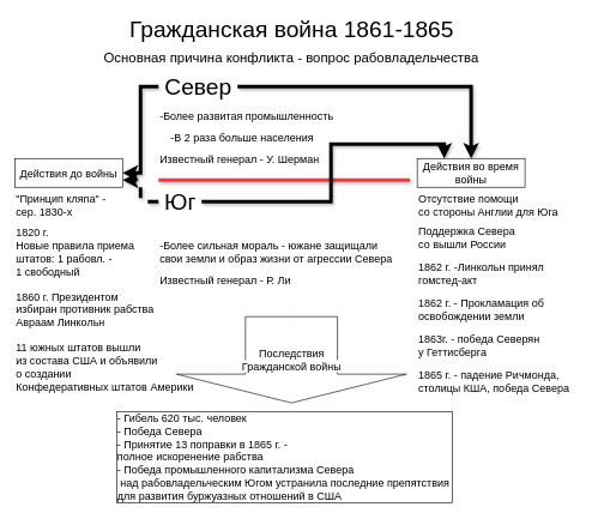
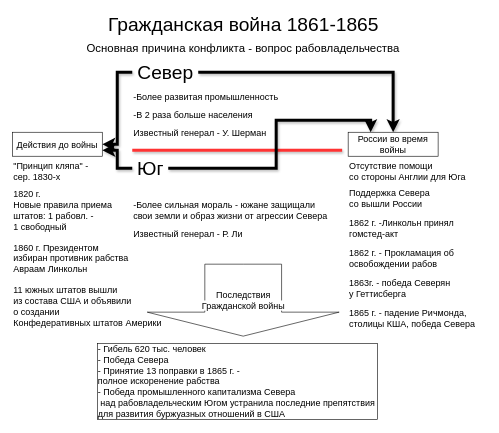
  <mxCell id="0" />
  <mxCell id="1" parent="0" />
  <mxCell id="2" value="" style="endArrow=none;html=1;rounded=0;shadow=1;sketch=0;jumpSize=7;comic=0;snapToPoint=0;fixDash=0;backgroundOutline=0;ignoreEdge=0;orthogonalLoop=0;orthogonal=0;strokeWidth=5;fillColor=#f8cecc;strokeColor=#FF3333;" edge="1" parent="1"><mxGeometry width="50" height="50" relative="1" as="geometry"><mxPoint x="220" y="250" as="sourcePoint" /><mxPoint x="570" y="250" as="targetPoint" /></mxGeometry></mxCell>
  <mxCell id="3" style="edgeStyle=orthogonalEdgeStyle;rounded=0;comic=0;sketch=0;jumpSize=7;orthogonalLoop=1;jettySize=auto;html=1;entryX=1;entryY=0.5;entryDx=0;entryDy=0;shadow=1;fontSize=15;strokeWidth=5;" edge="1" parent="1" source="5" target="11"><mxGeometry relative="1" as="geometry" /></mxCell>
  <mxCell id="4" style="edgeStyle=orthogonalEdgeStyle;rounded=0;comic=0;sketch=0;jumpSize=7;orthogonalLoop=1;jettySize=auto;html=1;entryX=0.5;entryY=0;entryDx=0;entryDy=0;shadow=1;fontSize=15;strokeWidth=5;" edge="1" parent="1" source="5" target="17"><mxGeometry relative="1" as="geometry" /></mxCell>
  <mxCell id="5" value="&lt;font style=&quot;font-size: 32px;&quot;&gt;Север&lt;/font&gt;" style="text;html=1;align=center;verticalAlign=middle;resizable=0;points=[];autosize=1;strokeColor=none;fontSize=32;" vertex="1" parent="1"><mxGeometry x="220" y="100" width="110" height="40" as="geometry" /></mxCell>
- <mxCell id="6" style="edgeStyle=orthogonalEdgeStyle;rounded=0;comic=0;sketch=0;jumpSize=7;orthogonalLoop=1;jettySize=auto;html=1;entryX=1;entryY=0.75;entryDx=0;entryDy=0;shadow=1;fontSize=15;strokeWidth=5;dashed=1;" edge="1" parent="1" source="8" target="11"><mxGeometry relative="1" as="geometry" /></mxCell>
+ <mxCell id="6" style="edgeStyle=orthogonalEdgeStyle;rounded=0;comic=0;sketch=0;jumpSize=7;orthogonalLoop=1;jettySize=auto;html=1;entryX=1;entryY=0.75;entryDx=0;entryDy=0;shadow=1;fontSize=15;strokeWidth=5;" edge="1" parent="1" source="8" target="11"><mxGeometry relative="1" as="geometry" /></mxCell>
  <mxCell id="7" style="edgeStyle=orthogonalEdgeStyle;rounded=0;comic=0;sketch=0;jumpSize=7;orthogonalLoop=1;jettySize=auto;html=1;entryX=0.25;entryY=0;entryDx=0;entryDy=0;shadow=1;fontSize=15;strokeWidth=5;" edge="1" parent="1" source="8" target="17"><mxGeometry relative="1" as="geometry"><Array as="points"><mxPoint x="460" y="280" /><mxPoint x="460" y="200" /><mxPoint x="618" y="200" /></Array></mxGeometry></mxCell>
  <mxCell id="8" value="&lt;font style=&quot;font-size: 32px;&quot;&gt;Юг&lt;/font&gt;" style="text;html=1;align=center;verticalAlign=middle;resizable=0;points=[];autosize=1;strokeColor=none;fontSize=32;" vertex="1" parent="1"><mxGeometry x="220" y="260" width="60" height="40" as="geometry" /></mxCell>
  <mxCell id="9" value="&lt;font style=&quot;font-size: 15px;&quot;&gt;-Более развитая промышленность&lt;/font&gt;" style="text;html=1;align=left;verticalAlign=middle;resizable=0;points=[];autosize=1;strokeColor=none;fontSize=15;" vertex="1" parent="1"><mxGeometry x="220" y="150" width="260" height="20" as="geometry" /></mxCell>
  <mxCell id="10" value="Гражданская война 1861-1865" style="text;html=1;align=center;verticalAlign=middle;resizable=0;points=[];autosize=1;strokeColor=none;fontSize=32;" vertex="1" parent="1"><mxGeometry x="170" width="470" height="40" as="geometry" y="20" /></mxCell>
  <mxCell id="11" value="Действия до войны" style="rounded=0;whiteSpace=wrap;html=1;fontSize=15;" vertex="1" parent="1"><mxGeometry x="20" y="220" width="150" height="40" as="geometry" /></mxCell>
  <mxCell id="12" value="&quot;Принцип кляпа&quot; -&amp;nbsp; сер. 1830-х&amp;nbsp;" style="text;html=1;strokeColor=none;fillColor=none;align=left;verticalAlign=middle;whiteSpace=wrap;rounded=0;fontSize=15;" vertex="1" parent="1"><mxGeometry x="20" y="270" width="150" height="30" as="geometry" /></mxCell>
  <mxCell id="13" value="1820 г.&lt;br&gt;Новые правила приема&lt;br&gt;штатов: 1 рабовл. -&amp;nbsp;&lt;br&gt;1 свободный" style="text;html=1;align=left;verticalAlign=middle;resizable=0;points=[];autosize=1;strokeColor=none;fontSize=15;" vertex="1" parent="1"><mxGeometry x="20" y="310" width="180" height="80" as="geometry" /></mxCell>
- <mxCell id="14" value="-В 2 раза больше населения" style="text;html=1;align=left;verticalAlign=middle;resizable=0;points=[];autosize=1;strokeColor=none;fontSize=15;" vertex="1" parent="1"><mxGeometry x="235" y="180" width="210" height="20" as="geometry" /></mxCell>
+ <mxCell id="14" value="-В 2 раза больше населения" style="text;html=1;align=left;verticalAlign=middle;resizable=0;points=[];autosize=1;strokeColor=none;fontSize=15;" vertex="1" parent="1"><mxGeometry x="220" y="180" width="210" height="20" as="geometry" /></mxCell>
  <mxCell id="15" value="-Более сильная мораль - южане защищали&lt;br&gt;свои земли и образ жизни от агрессии Севера" style="text;html=1;align=left;verticalAlign=middle;resizable=0;points=[];autosize=1;strokeColor=none;fontSize=15;" vertex="1" parent="1"><mxGeometry x="220" y="330" width="340" height="40" as="geometry" /></mxCell>
  <mxCell id="16" value="&lt;font style=&quot;font-size: 19px&quot;&gt;Основная причина конфликта - вопрос рабовладельчества&lt;/font&gt;" style="text;html=1;strokeColor=none;fillColor=none;align=center;verticalAlign=middle;whiteSpace=wrap;rounded=0;fontSize=15;" vertex="1" parent="1"><mxGeometry x="65" y="70" width="680" height="20" as="geometry" /></mxCell>
- <mxCell id="17" value="Действия во время войны" style="rounded=0;whiteSpace=wrap;html=1;fontSize=15;" vertex="1" parent="1"><mxGeometry x="580" y="220" width="150" height="40" as="geometry" /></mxCell>
+ <mxCell id="17" value="России во время войны" style="rounded=0;whiteSpace=wrap;html=1;fontSize=15;" vertex="1" parent="1"><mxGeometry x="580" y="220" width="150" height="40" as="geometry" /></mxCell>
  <mxCell id="18" value="1860 г. Президентом&amp;nbsp;&lt;br&gt;избиран противник рабства&lt;br&gt;Авраам Линкольн" style="text;html=1;align=left;verticalAlign=middle;resizable=0;points=[];autosize=1;strokeColor=none;fontSize=15;" vertex="1" parent="1"><mxGeometry x="20" y="400" width="210" height="60" as="geometry" /></mxCell>
  <mxCell id="19" value="11 южных штатов вышли&lt;br&gt;из состава США и объявили&lt;br&gt;о создании &lt;br&gt;Конфедеративных штатов Америки" style="text;html=1;align=left;verticalAlign=middle;resizable=0;points=[];autosize=1;strokeColor=none;fontSize=15;labelBorderColor=none;labelBackgroundColor=none;" vertex="1" parent="1"><mxGeometry x="20" y="470" width="260" height="80" as="geometry" /></mxCell>
  <mxCell id="20" value="&lt;span style=&quot;background-color: rgb(255 , 255 , 255)&quot;&gt;Последствия&lt;/span&gt;&lt;br&gt;&lt;span style=&quot;background-color: rgb(255 , 255 , 255)&quot;&gt;Гражданской войны&lt;/span&gt;" style="html=1;shadow=0;dashed=0;align=center;verticalAlign=middle;shape=mxgraph.arrows2.arrow;dy=0.6;dx=40;direction=south;notch=0;labelBackgroundColor=none;fontSize=15;" vertex="1" parent="1"><mxGeometry x="245" y="440" width="320" height="120" as="geometry" /></mxCell>
  <mxCell id="21" value="- Гибель 620 тыс. человек&lt;br&gt;- Победа Севера&amp;nbsp;&lt;br&gt;- Принятие 13 поправки в 1865 г. - &lt;br&gt;полное искоренение рабства&lt;br&gt;- Победа промышленного капитализма Севера&lt;br&gt;&amp;nbsp;над рабовладельческим Югом устранила последние препятствия&amp;nbsp;&lt;br&gt;для развития буржуазных отношений в США" style="text;html=1;align=left;verticalAlign=middle;resizable=0;points=[];autosize=1;strokeColor=none;fontSize=15;labelBorderColor=#000000;" vertex="1" parent="1"><mxGeometry x="160" y="570" width="480" height="130" as="geometry" /></mxCell>
  <mxCell id="22" value="Известный генерал - У. Шерман" style="text;html=1;align=left;verticalAlign=middle;resizable=0;points=[];autosize=1;strokeColor=none;fontSize=15;" vertex="1" parent="1"><mxGeometry x="220" y="210" width="240" height="20" as="geometry" /></mxCell>
  <mxCell id="23" value="Известный генерал - Р. Ли" style="text;html=1;align=left;verticalAlign=middle;resizable=0;points=[];autosize=1;strokeColor=none;fontSize=15;" vertex="1" parent="1"><mxGeometry x="220" y="380" width="200" height="20" as="geometry" /></mxCell>
  <mxCell id="24" value="Отсутствие помощи &lt;br&gt;со стороны Англии для Юга" style="text;html=1;align=left;verticalAlign=middle;resizable=0;points=[];autosize=1;strokeColor=none;fontSize=15;" vertex="1" parent="1"><mxGeometry x="580" y="265" width="210" height="40" as="geometry" /></mxCell>
  <mxCell id="25" value="Поддержка Севера&lt;br&gt;со вышли России&amp;nbsp;" style="text;html=1;align=left;verticalAlign=middle;resizable=0;points=[];autosize=1;strokeColor=none;fontSize=15;" vertex="1" parent="1"><mxGeometry x="580" y="310" width="150" height="40" as="geometry" /></mxCell>
  <mxCell id="26" value="1862 г. -Линкольн принял&lt;br&gt;гомстед-акт&amp;nbsp;" style="text;html=1;align=left;verticalAlign=middle;resizable=0;points=[];autosize=1;strokeColor=none;fontSize=15;" vertex="1" parent="1"><mxGeometry x="580" y="360" width="190" height="40" as="geometry" /></mxCell>
- <mxCell id="27" value="1862 г. - Прокламация об &lt;br&gt;освобождении земли" style="text;html=1;align=left;verticalAlign=middle;resizable=0;points=[];autosize=1;strokeColor=none;fontSize=15;" vertex="1" parent="1"><mxGeometry x="580" y="410" width="190" height="40" as="geometry" /></mxCell>
+ <mxCell id="27" value="1862 г. - Прокламация об &lt;br&gt;освобождении рабов" style="text;html=1;align=left;verticalAlign=middle;resizable=0;points=[];autosize=1;strokeColor=none;fontSize=15;" vertex="1" parent="1"><mxGeometry x="580" y="410" width="190" height="40" as="geometry" /></mxCell>
  <mxCell id="28" value="1863г. - победа Северян&lt;br&gt;у Геттисберга" style="text;html=1;align=left;verticalAlign=middle;resizable=0;points=[];autosize=1;strokeColor=none;fontSize=15;" vertex="1" parent="1"><mxGeometry x="580" y="460" width="180" height="40" as="geometry" /></mxCell>
  <mxCell id="29" value="1865 г. - падение Ричмонда,&lt;br&gt;&lt;div&gt;&lt;span&gt;столицы КША, победа Севера&lt;/span&gt;&lt;/div&gt;" style="text;html=1;align=left;verticalAlign=middle;resizable=0;points=[];autosize=1;strokeColor=none;fontSize=15;" vertex="1" parent="1"><mxGeometry x="580" y="510" width="230" height="40" as="geometry" /></mxCell>
